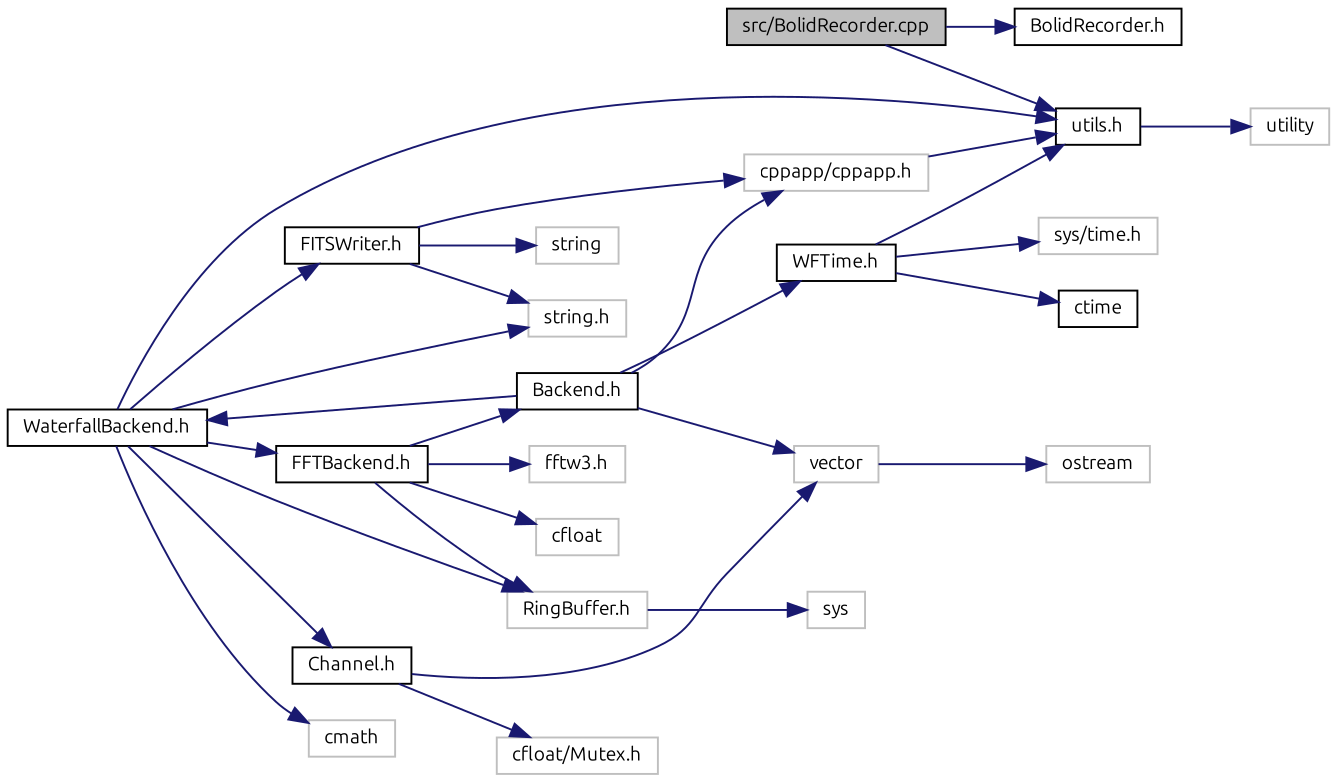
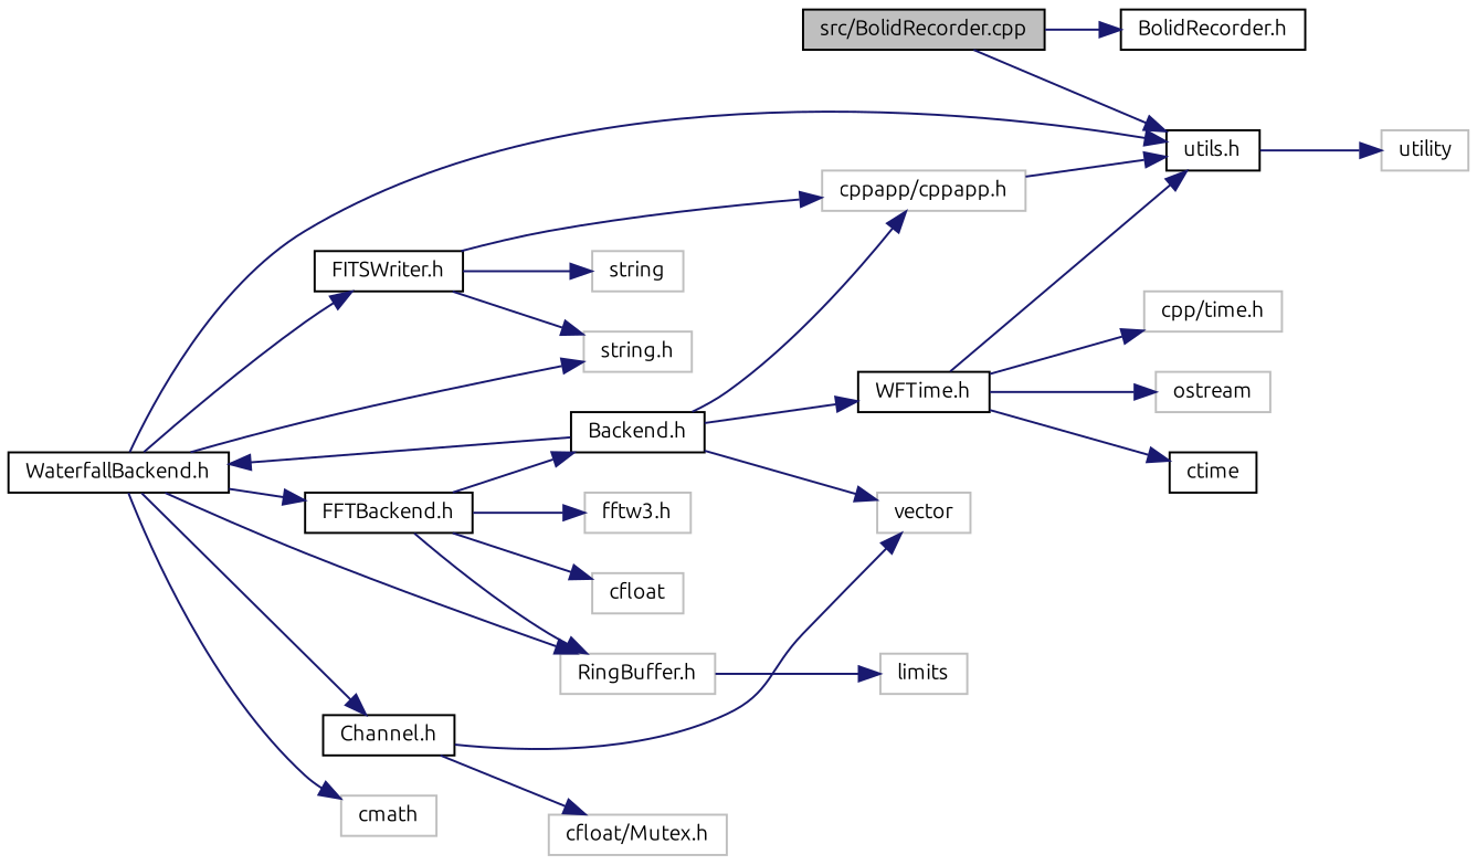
  digraph {
    fontname=Ubuntu
    rankdir=LR
    node [color=grey75 fillcolor=white fontname=Ubuntu fontsize=10 shape=record style=filled]
    edge [color=midnightblue fontname=Ubuntu fontsize=10 labelfontname=FreeSans labelfontsize=10 style=solid]
    n1 [color=black fillcolor=grey75 fontcolor=black height=0.2 label="src/BolidRecorder.cpp" width=0.4]
    n2 [color=black height=0.2 label="BolidRecorder.h" width=0.4]
    n3 [color=black height=0.2 label="utils.h" width=0.4]
    n4 [height=0.2 label=utility width=0.4]
    n5 [color=black height=0.2 label="WaterfallBackend.h" width=0.4]
    n6 [color=black height=0.2 label="FFTBackend.h" width=0.4]
    n7 [height=0.2 label="RingBuffer.h" width=0.4]
    n8 [color=black height=0.2 label="FITSWriter.h" width=0.4]
    n9 [height=0.2 label="string.h" width=0.4]
    n10 [color=black height=0.2 label="Channel.h" width=0.4]
    n11 [height=0.2 label=cmath width=0.4]
    n12 [height=0.2 label=cfloat width=0.4]
    n13 [height=0.2 label="fftw3.h" width=0.4]
    n14 [color=black height=0.2 label="Backend.h" width=0.4]
-   n15 [height=0.2 label=sys width=0.4]
+   n15 [height=0.2 label=limits width=0.4]
    n16 [height=0.2 label="cppapp/cppapp.h" width=0.4]
    n17 [height=0.2 label=string width=0.4]
    n18 [height=0.2 label=vector width=0.4]
    n19 [height=0.2 label="cfloat/Mutex.h" width=0.4]
    n20 [color=black height=0.2 label="WFTime.h" width=0.4]
    n21 [height=0.2 label=ostream width=0.4]
    n22 [color=black height=0.2 label=ctime width=0.4]
-   n23 [height=0.2 label="sys/time.h" width=0.4]
+   n23 [height=0.2 label="cpp/time.h" width=0.4]
    n1 -> n2
    n1 -> n3
    n3 -> n4
    n5 -> n3
    n5 -> n6
    n5 -> n7
    n5 -> n8
    n5 -> n9
    n5 -> n10
    n5 -> n11
    n6 -> n7
    n6 -> n12
    n6 -> n13
    n6 -> n14
    n7 -> n15
    n8 -> n9
    n8 -> n16
    n8 -> n17
    n10 -> n18
    n10 -> n19
    n14 -> n5
    n14 -> n16
    n14 -> n18
    n14 -> n20
    n16 -> n3
    n20 -> n3
-   n18 -> n21
+   n20 -> n21
    n20 -> n22
    n20 -> n23
  }
